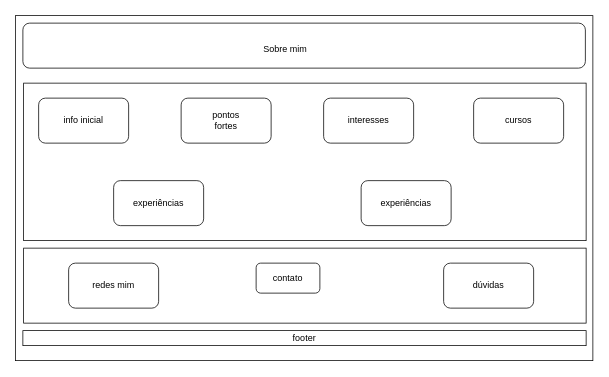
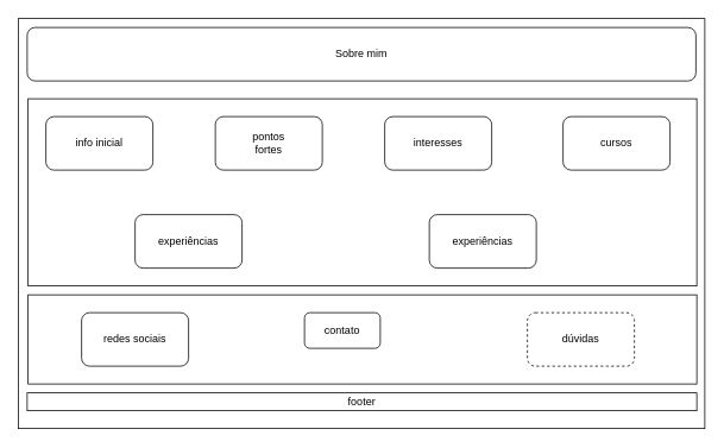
  <mxCell id="0" />
  <mxCell id="1" parent="0" />
  <mxCell id="2" value="" style="rounded=0;whiteSpace=wrap;html=1;" vertex="1" parent="1"><mxGeometry x="20" y="20" width="770" height="460" as="geometry" /></mxCell>
  <mxCell id="3" value="" style="rounded=0;whiteSpace=wrap;html=1;" vertex="1" parent="1"><mxGeometry x="31" y="110" width="750" height="210" as="geometry" /></mxCell>
  <mxCell id="4" value="" style="rounded=1;whiteSpace=wrap;html=1;" vertex="1" parent="1"><mxGeometry x="30" y="30" width="750" height="60" as="geometry" /></mxCell>
- <mxCell id="5" value="Sobre mim" style="text;strokeColor=none;align=center;fillColor=none;html=1;verticalAlign=middle;whiteSpace=wrap;rounded=0;" vertex="1" parent="1"><mxGeometry x="210" y="47.5" width="340" height="35" as="geometry" /></mxCell>
+ <mxCell id="5" value="Sobre mim" style="text;strokeColor=none;align=center;fillColor=none;html=1;verticalAlign=middle;whiteSpace=wrap;rounded=0;" vertex="1" parent="1"><mxGeometry x="235" y="42.5" width="340" height="35" as="geometry" /></mxCell>
  <mxCell id="6" value="" style="rounded=1;whiteSpace=wrap;html=1;" vertex="1" parent="1"><mxGeometry x="51" y="130" width="120" height="60" as="geometry" /></mxCell>
  <mxCell id="7" value="" style="rounded=1;whiteSpace=wrap;html=1;" vertex="1" parent="1"><mxGeometry x="241" y="130" width="120" height="60" as="geometry" /></mxCell>
  <mxCell id="8" value="" style="rounded=1;whiteSpace=wrap;html=1;" vertex="1" parent="1"><mxGeometry x="431" y="130" width="120" height="60" as="geometry" /></mxCell>
  <mxCell id="9" value="" style="rounded=1;whiteSpace=wrap;html=1;" vertex="1" parent="1"><mxGeometry x="631" y="130" width="120" height="60" as="geometry" /></mxCell>
  <mxCell id="10" value="info inicial" style="text;strokeColor=none;align=center;fillColor=none;html=1;verticalAlign=middle;whiteSpace=wrap;rounded=0;" vertex="1" parent="1"><mxGeometry x="81" y="145" width="60" height="30" as="geometry" /></mxCell>
  <mxCell id="11" value="pontos fortes" style="text;strokeColor=none;align=center;fillColor=none;html=1;verticalAlign=middle;whiteSpace=wrap;rounded=0;" vertex="1" parent="1"><mxGeometry x="271" y="145" width="60" height="30" as="geometry" /></mxCell>
  <mxCell id="12" value="interesses" style="text;strokeColor=none;align=center;fillColor=none;html=1;verticalAlign=middle;whiteSpace=wrap;rounded=0;" vertex="1" parent="1"><mxGeometry x="461" y="145" width="60" height="30" as="geometry" /></mxCell>
  <mxCell id="13" value="cursos" style="text;strokeColor=none;align=center;fillColor=none;html=1;verticalAlign=middle;whiteSpace=wrap;rounded=0;" vertex="1" parent="1"><mxGeometry x="661" y="145" width="60" height="30" as="geometry" /></mxCell>
  <mxCell id="14" value="experiências" style="rounded=1;whiteSpace=wrap;html=1;" vertex="1" parent="1"><mxGeometry x="151" y="240" width="120" height="60" as="geometry" /></mxCell>
  <mxCell id="15" value="experiências" style="rounded=1;whiteSpace=wrap;html=1;" vertex="1" parent="1"><mxGeometry x="481" y="240" width="120" height="60" as="geometry" /></mxCell>
  <mxCell id="16" value="" style="rounded=0;whiteSpace=wrap;html=1;" vertex="1" parent="1"><mxGeometry x="31" y="330" width="750" height="100" as="geometry" /></mxCell>
- <mxCell id="17" value="redes mim" style="rounded=1;whiteSpace=wrap;html=1;" vertex="1" parent="1"><mxGeometry x="91" y="350" width="120" height="60" as="geometry" /></mxCell>
+ <mxCell id="17" value="redes sociais" style="rounded=1;whiteSpace=wrap;html=1;" vertex="1" parent="1"><mxGeometry x="91" y="350" width="120" height="60" as="geometry" /></mxCell>
  <mxCell id="18" value="contato" style="rounded=1;whiteSpace=wrap;html=1;" vertex="1" parent="1"><mxGeometry x="341" y="350" width="85" height="40" as="geometry" /></mxCell>
- <mxCell id="19" value="dúvidas" style="rounded=1;whiteSpace=wrap;html=1;" vertex="1" parent="1"><mxGeometry x="591" y="350" width="120" height="60" as="geometry" /></mxCell>
+ <mxCell id="19" value="dúvidas" style="rounded=1;whiteSpace=wrap;html=1;dashed=1;" vertex="1" parent="1"><mxGeometry x="591" y="350" width="120" height="60" as="geometry" /></mxCell>
  <mxCell id="20" value="footer" style="rounded=0;whiteSpace=wrap;html=1;" vertex="1" parent="1"><mxGeometry x="30" y="440" width="751" height="20" as="geometry" /></mxCell>
